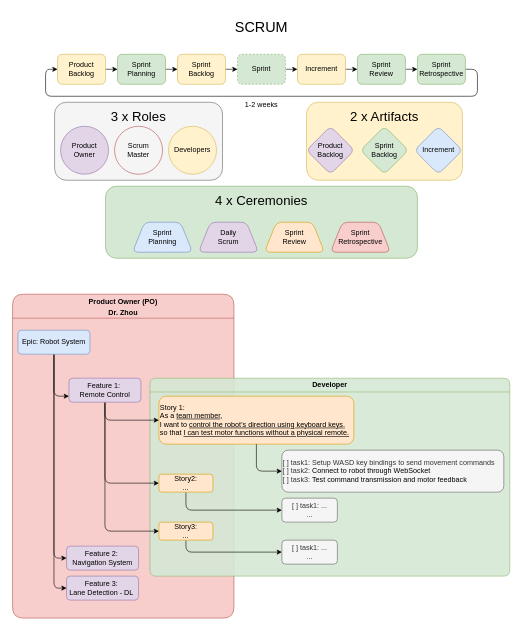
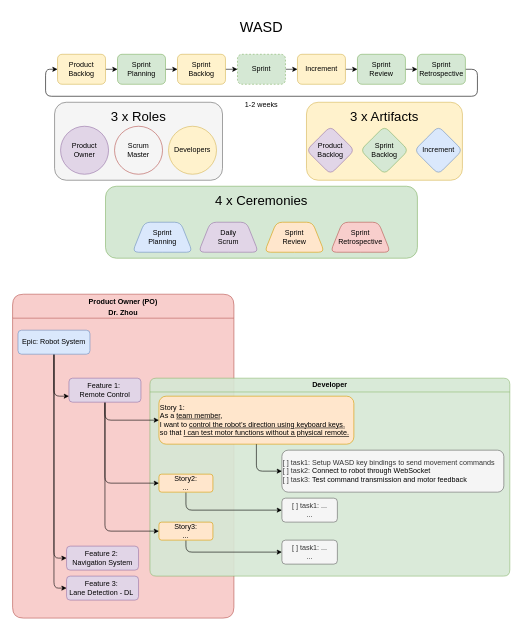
  <mxCell id="0" />
  <mxCell id="1" parent="0" />
- <mxCell id="2" value="&lt;font style=&quot;font-size: 24px;&quot;&gt;SCRUM&lt;/font&gt;" style="rounded=1;whiteSpace=wrap;html=1;fillColor=none;strokeColor=none;labelBackgroundColor=none;" vertex="1" parent="1"><mxGeometry x="385" y="20" width="100" height="50" as="geometry" /></mxCell>
+ <mxCell id="2" value="&lt;font style=&quot;font-size: 24px;&quot;&gt;WASD&lt;/font&gt;" style="rounded=1;whiteSpace=wrap;html=1;fillColor=none;strokeColor=none;labelBackgroundColor=none;" vertex="1" parent="1"><mxGeometry x="385" y="20" width="100" height="50" as="geometry" /></mxCell>
  <mxCell id="3" value="" style="group;rounded=1;labelBackgroundColor=none;fillColor=#fff2cc;strokeColor=#d6b656;" connectable="0" vertex="1" parent="1"><mxGeometry x="510" y="170" width="260" height="130" as="geometry" /></mxCell>
  <mxCell id="4" value="Product&lt;div&gt;Backlog&lt;/div&gt;" style="rhombus;whiteSpace=wrap;html=1;rounded=1;labelBackgroundColor=none;fillColor=#e1d5e7;strokeColor=#9673a6;" vertex="1" parent="3"><mxGeometry y="40" width="80" height="80" as="geometry" /></mxCell>
- <mxCell id="5" value="&lt;font style=&quot;font-size: 22px;&quot;&gt;2 x Artifacts&lt;/font&gt;" style="rounded=1;whiteSpace=wrap;html=1;fillColor=none;strokeColor=none;labelBackgroundColor=none;" vertex="1" parent="3"><mxGeometry x="60" width="140" height="50" as="geometry" /></mxCell>
+ <mxCell id="5" value="&lt;font style=&quot;font-size: 22px;&quot;&gt;3 x Artifacts&lt;/font&gt;" style="rounded=1;whiteSpace=wrap;html=1;fillColor=none;strokeColor=none;labelBackgroundColor=none;" vertex="1" parent="3"><mxGeometry x="60" width="140" height="50" as="geometry" /></mxCell>
  <mxCell id="6" value="Sprint&lt;div&gt;Backlog&lt;/div&gt;" style="rhombus;whiteSpace=wrap;html=1;rounded=1;labelBackgroundColor=none;fillColor=#d5e8d4;strokeColor=#82b366;" vertex="1" parent="3"><mxGeometry x="90" y="40" width="80" height="80" as="geometry" /></mxCell>
  <mxCell id="7" value="Increment" style="rhombus;whiteSpace=wrap;html=1;rounded=1;labelBackgroundColor=none;fillColor=#dae8fc;strokeColor=#6c8ebf;" vertex="1" parent="3"><mxGeometry x="180" y="40" width="80" height="80" as="geometry" /></mxCell>
  <mxCell id="8" value="" style="group;labelBackgroundColor=none;fillColor=#d5e8d4;strokeColor=#82b366;rounded=1;" connectable="0" vertex="1" parent="1"><mxGeometry x="174.95" y="310" width="520" height="120" as="geometry" /></mxCell>
  <mxCell id="9" value="Sprint&lt;div&gt;Planning&lt;/div&gt;" style="shape=trapezoid;perimeter=trapezoidPerimeter;whiteSpace=wrap;html=1;fixedSize=1;rounded=1;labelBackgroundColor=none;fillColor=#dae8fc;strokeColor=#6c8ebf;" vertex="1" parent="8"><mxGeometry x="45" y="60" width="100" height="50" as="geometry" /></mxCell>
  <mxCell id="10" value="&lt;font style=&quot;font-size: 22px;&quot;&gt;4 x Ceremonies&lt;/font&gt;" style="rounded=1;whiteSpace=wrap;html=1;fillColor=none;strokeColor=none;labelBackgroundColor=none;" vertex="1" parent="8"><mxGeometry x="165" width="190" height="50" as="geometry" /></mxCell>
  <mxCell id="11" value="Daily&lt;div&gt;Scrum&lt;/div&gt;" style="shape=trapezoid;perimeter=trapezoidPerimeter;whiteSpace=wrap;html=1;fixedSize=1;rounded=1;labelBackgroundColor=none;fillColor=#e1d5e7;strokeColor=#9673a6;" vertex="1" parent="8"><mxGeometry x="155" y="60" width="100" height="50" as="geometry" /></mxCell>
  <mxCell id="12" value="Sprint&lt;div&gt;Review&lt;/div&gt;" style="shape=trapezoid;perimeter=trapezoidPerimeter;whiteSpace=wrap;html=1;fixedSize=1;rounded=1;labelBackgroundColor=none;fillColor=#ffe6cc;strokeColor=#d79b00;" vertex="1" parent="8"><mxGeometry x="265" y="60" width="100" height="50" as="geometry" /></mxCell>
  <mxCell id="13" value="Sprint&lt;div&gt;Retrospective&lt;/div&gt;" style="shape=trapezoid;perimeter=trapezoidPerimeter;whiteSpace=wrap;html=1;fixedSize=1;rounded=1;labelBackgroundColor=none;fillColor=#f8cecc;strokeColor=#b85450;" vertex="1" parent="8"><mxGeometry x="375" y="60" width="100" height="50" as="geometry" /></mxCell>
  <mxCell id="14" value="" style="group;labelBackgroundColor=none;rounded=1;" connectable="0" vertex="1" parent="1"><mxGeometry x="74.95" y="90" width="720" height="100" as="geometry" /></mxCell>
  <mxCell id="15" style="edgeStyle=orthogonalEdgeStyle;rounded=1;orthogonalLoop=1;jettySize=auto;html=1;exitX=1;exitY=0.5;exitDx=0;exitDy=0;entryX=0;entryY=0.5;entryDx=0;entryDy=0;labelBackgroundColor=none;fontColor=default;" edge="1" parent="14" source="16" target="18"><mxGeometry relative="1" as="geometry" /></mxCell>
  <mxCell id="16" value="Product Backlog" style="rounded=1;whiteSpace=wrap;html=1;labelBackgroundColor=none;fillColor=#fff2cc;strokeColor=#d6b656;" vertex="1" parent="14"><mxGeometry x="20" width="80" height="50" as="geometry" /></mxCell>
  <mxCell id="17" style="edgeStyle=orthogonalEdgeStyle;rounded=1;orthogonalLoop=1;jettySize=auto;html=1;exitX=1;exitY=0.5;exitDx=0;exitDy=0;entryX=0;entryY=0.5;entryDx=0;entryDy=0;labelBackgroundColor=none;fontColor=default;" edge="1" parent="14" source="18" target="20"><mxGeometry relative="1" as="geometry" /></mxCell>
  <mxCell id="18" value="Sprint Planning" style="rounded=1;whiteSpace=wrap;html=1;labelBackgroundColor=none;fillColor=#d5e8d4;strokeColor=#82b366;" vertex="1" parent="14"><mxGeometry x="120.0" width="80" height="50" as="geometry" /></mxCell>
  <mxCell id="19" style="edgeStyle=orthogonalEdgeStyle;rounded=1;orthogonalLoop=1;jettySize=auto;html=1;exitX=1;exitY=0.5;exitDx=0;exitDy=0;entryX=0;entryY=0.5;entryDx=0;entryDy=0;labelBackgroundColor=none;fontColor=default;" edge="1" parent="14" source="20" target="22"><mxGeometry relative="1" as="geometry" /></mxCell>
  <mxCell id="20" value="Sprint&lt;div&gt;Backlog&lt;/div&gt;" style="rounded=1;whiteSpace=wrap;html=1;labelBackgroundColor=none;fillColor=#fff2cc;strokeColor=#d6b656;" vertex="1" parent="14"><mxGeometry x="220" width="80" height="50" as="geometry" /></mxCell>
  <mxCell id="21" style="edgeStyle=orthogonalEdgeStyle;rounded=1;orthogonalLoop=1;jettySize=auto;html=1;exitX=1;exitY=0.5;exitDx=0;exitDy=0;entryX=0;entryY=0.5;entryDx=0;entryDy=0;labelBackgroundColor=none;fontColor=default;" edge="1" parent="14" source="22" target="24"><mxGeometry relative="1" as="geometry" /></mxCell>
  <mxCell id="22" value="Sprint" style="rounded=1;whiteSpace=wrap;html=1;labelBackgroundColor=none;fillColor=#d5e8d4;strokeColor=#82b366;dashed=1;" vertex="1" parent="14"><mxGeometry x="320" width="80" height="50" as="geometry" /></mxCell>
  <mxCell id="23" style="edgeStyle=orthogonalEdgeStyle;rounded=1;orthogonalLoop=1;jettySize=auto;html=1;exitX=1;exitY=0.5;exitDx=0;exitDy=0;entryX=0;entryY=0.5;entryDx=0;entryDy=0;labelBackgroundColor=none;fontColor=default;" edge="1" parent="14" source="24" target="26"><mxGeometry relative="1" as="geometry" /></mxCell>
  <mxCell id="24" value="Increment" style="rounded=1;whiteSpace=wrap;html=1;labelBackgroundColor=none;fillColor=#fff2cc;strokeColor=#d6b656;" vertex="1" parent="14"><mxGeometry x="420" width="80" height="50" as="geometry" /></mxCell>
  <mxCell id="25" style="edgeStyle=orthogonalEdgeStyle;rounded=1;orthogonalLoop=1;jettySize=auto;html=1;exitX=1;exitY=0.5;exitDx=0;exitDy=0;entryX=0;entryY=0.5;entryDx=0;entryDy=0;labelBackgroundColor=none;fontColor=default;" edge="1" parent="14" source="26" target="29"><mxGeometry relative="1" as="geometry" /></mxCell>
  <mxCell id="26" value="Sprint&lt;div&gt;Review&lt;/div&gt;" style="rounded=1;whiteSpace=wrap;html=1;labelBackgroundColor=none;fillColor=#d5e8d4;strokeColor=#82b366;" vertex="1" parent="14"><mxGeometry x="520" width="80" height="50" as="geometry" /></mxCell>
  <mxCell id="27" value="1-2 weeks" style="rounded=1;whiteSpace=wrap;html=1;fillColor=none;strokeColor=none;labelBackgroundColor=none;" vertex="1" parent="14"><mxGeometry x="325.05" y="70" width="70" height="30" as="geometry" /></mxCell>
  <mxCell id="28" style="edgeStyle=orthogonalEdgeStyle;rounded=1;orthogonalLoop=1;jettySize=auto;html=1;exitX=1;exitY=0.5;exitDx=0;exitDy=0;entryX=0;entryY=0.5;entryDx=0;entryDy=0;labelBackgroundColor=none;fontColor=default;" edge="1" parent="14" source="29" target="16"><mxGeometry relative="1" as="geometry"><Array as="points"><mxPoint x="720" y="25" /><mxPoint x="720" y="70" /><mxPoint y="70" /><mxPoint y="25" /></Array></mxGeometry></mxCell>
  <mxCell id="29" value="Sprint&lt;div&gt;Retrospective&lt;/div&gt;" style="rounded=1;whiteSpace=wrap;html=1;labelBackgroundColor=none;fillColor=#d5e8d4;strokeColor=#82b366;" vertex="1" parent="14"><mxGeometry x="620" width="80" height="50" as="geometry" /></mxCell>
  <mxCell id="30" value="" style="group" connectable="0" vertex="1" parent="1"><mxGeometry x="90" y="170" width="280" height="130" as="geometry" /></mxCell>
  <mxCell id="31" value="" style="group;rounded=1;labelBackgroundColor=none;fillColor=#f5f5f5;fontColor=#333333;strokeColor=#666666;container=0;" connectable="0" vertex="1" parent="30"><mxGeometry width="280" height="130" as="geometry" /></mxCell>
  <mxCell id="32" value="Product Owner" style="ellipse;whiteSpace=wrap;html=1;rounded=1;labelBackgroundColor=none;fillColor=#e1d5e7;strokeColor=#9673a6;" vertex="1" parent="30"><mxGeometry x="10" y="40" width="80" height="80" as="geometry" /></mxCell>
  <mxCell id="33" value="Scrum&lt;div&gt;Master&lt;/div&gt;" style="ellipse;whiteSpace=wrap;html=1;rounded=1;labelBackgroundColor=none;fillColor=#f5f5f5;strokeColor=#b85450;" vertex="1" parent="30"><mxGeometry x="100" y="40" width="80" height="80" as="geometry" /></mxCell>
  <mxCell id="34" value="Developers" style="ellipse;whiteSpace=wrap;html=1;rounded=1;labelBackgroundColor=none;fillColor=#fff2cc;strokeColor=#d6b656;" vertex="1" parent="30"><mxGeometry x="190" y="40" width="80" height="80" as="geometry" /></mxCell>
  <mxCell id="35" value="&lt;font style=&quot;font-size: 22px;&quot;&gt;3 x Roles&lt;/font&gt;" style="rounded=1;whiteSpace=wrap;html=1;fillColor=none;strokeColor=none;labelBackgroundColor=none;" vertex="1" parent="30"><mxGeometry x="90" width="100" height="50" as="geometry" /></mxCell>
  <mxCell id="36" value="" style="group" connectable="0" vertex="1" parent="1"><mxGeometry x="20" y="490" width="829" height="540" as="geometry" /></mxCell>
  <mxCell id="37" value="&lt;table&gt;&lt;tbody&gt;&lt;tr&gt;&lt;td data-col-size=&quot;sm&quot; data-end=&quot;545&quot; data-start=&quot;520&quot;&gt;&lt;strong data-end=&quot;544&quot; data-start=&quot;522&quot;&gt;Product Owner (PO)&lt;/strong&gt;&lt;/td&gt;&lt;/tr&gt;&lt;/tbody&gt;&lt;/table&gt;Dr. Zhou" style="swimlane;whiteSpace=wrap;html=1;rounded=1;fillColor=#f8cecc;strokeColor=#b85450;glass=0;swimlaneFillColor=light-dark(#f8cecc, #ededed);container=0;startSize=40;" vertex="1" parent="36"><mxGeometry width="369" height="540" as="geometry"><mxRectangle x="10" y="990" width="60" height="30" as="alternateBounds" /></mxGeometry></mxCell>
  <mxCell id="38" value="Feature 2:&amp;nbsp;&lt;div&gt;Navigation System&lt;/div&gt;" style="rounded=1;whiteSpace=wrap;html=1;labelBackgroundColor=none;fillColor=#e1d5e7;strokeColor=#9673a6;" vertex="1" parent="37"><mxGeometry x="90" y="420" width="120" height="40" as="geometry" /></mxCell>
  <mxCell id="39" value="Feature 3:&amp;nbsp;&lt;div&gt;Lane Detection - DL&lt;span style=&quot;background-color: transparent; color: light-dark(rgb(0, 0, 0), rgb(255, 255, 255));&quot;&gt;&amp;nbsp;&lt;/span&gt;&lt;/div&gt;" style="rounded=1;whiteSpace=wrap;html=1;labelBackgroundColor=none;fillColor=#e1d5e7;strokeColor=#9673a6;" vertex="1" parent="37"><mxGeometry x="90" y="470" width="120" height="40" as="geometry" /></mxCell>
  <mxCell id="40" value="Developer" style="swimlane;whiteSpace=wrap;html=1;rounded=1;fillColor=#d5e8d4;strokeColor=#82b366;glass=0;backgroundOutline=0;fillStyle=auto;swimlaneLine=1;arcSize=15;swimlaneFillColor=light-dark(#d6e8d5, #ededed);connectable=1;allowArrows=1;container=0;opacity=90;" vertex="1" parent="36"><mxGeometry x="229" y="140" width="600" height="330" as="geometry"><mxRectangle x="230" y="1090" width="100" height="30" as="alternateBounds" /></mxGeometry></mxCell>
  <mxCell id="41" style="edgeStyle=orthogonalEdgeStyle;rounded=1;orthogonalLoop=1;jettySize=auto;html=1;exitX=0.5;exitY=1;exitDx=0;exitDy=0;entryX=0;entryY=0.5;entryDx=0;entryDy=0;" edge="1" parent="40" source="42" target="49"><mxGeometry relative="1" as="geometry" /></mxCell>
  <mxCell id="42" value="Story3:&lt;div&gt;...&lt;/div&gt;" style="rounded=1;whiteSpace=wrap;html=1;aspect=fixed;labelBackgroundColor=none;fillColor=#ffe6cc;strokeColor=#d79b00;" vertex="1" parent="40"><mxGeometry x="15" y="240" width="90" height="30" as="geometry" /></mxCell>
  <mxCell id="43" style="edgeStyle=orthogonalEdgeStyle;rounded=1;orthogonalLoop=1;jettySize=auto;html=1;exitX=0.5;exitY=1;exitDx=0;exitDy=0;entryX=0;entryY=0.5;entryDx=0;entryDy=0;" edge="1" parent="40" source="44" target="48"><mxGeometry relative="1" as="geometry" /></mxCell>
  <mxCell id="44" value="Story2:&lt;div&gt;...&lt;/div&gt;" style="rounded=1;whiteSpace=wrap;html=1;aspect=fixed;labelBackgroundColor=none;fillColor=#ffe6cc;strokeColor=#d79b00;" vertex="1" parent="40"><mxGeometry x="15" y="160" width="90" height="30" as="geometry" /></mxCell>
  <mxCell id="45" value="Story 1:&amp;nbsp;&lt;div&gt;&lt;div&gt;As a &lt;u&gt;team member&lt;/u&gt;,&lt;/div&gt;&lt;div&gt;I want to &lt;u&gt;control the robot’s direction using keyboard keys,&lt;/u&gt;&lt;/div&gt;&lt;div&gt;so that &lt;u&gt;I can test motor functions without a physical remote.&lt;/u&gt;&lt;/div&gt;&lt;/div&gt;" style="rounded=1;whiteSpace=wrap;html=1;labelBackgroundColor=none;align=left;fillColor=#ffe6cc;strokeColor=#d79b00;" vertex="1" parent="40"><mxGeometry x="15" y="30" width="325" height="80" as="geometry" /></mxCell>
  <mxCell id="46" value="[ ] task1:&amp;nbsp;&lt;span style=&quot;background-color: transparent;&quot;&gt;Setup WASD key bindings to send movement commands&lt;/span&gt;&lt;div&gt;[ ] task2:&amp;nbsp;&lt;span style=&quot;background-color: transparent; color: light-dark(rgb(0, 0, 0), rgb(255, 255, 255));&quot;&gt;Connect to robot through WebSocket&lt;/span&gt;&lt;/div&gt;&lt;div&gt;[ ] task3:&amp;nbsp;&lt;span style=&quot;background-color: transparent; color: light-dark(rgb(0, 0, 0), rgb(255, 255, 255));&quot;&gt;Test command transmission and motor feedback&lt;/span&gt;&lt;/div&gt;" style="whiteSpace=wrap;html=1;rounded=1;labelBackgroundColor=none;align=left;fillColor=#f5f5f5;fontColor=#333333;strokeColor=#666666;" vertex="1" parent="40"><mxGeometry x="220" y="120" width="370" height="70" as="geometry" /></mxCell>
  <mxCell id="47" value="" style="edgeStyle=orthogonalEdgeStyle;rounded=1;orthogonalLoop=1;jettySize=auto;html=1;entryX=0;entryY=0.5;entryDx=0;entryDy=0;" edge="1" parent="40" source="45" target="46"><mxGeometry relative="1" as="geometry" /></mxCell>
  <mxCell id="48" value="&lt;span style=&quot;text-align: left;&quot;&gt;[ ] task1: ...&lt;/span&gt;&lt;div&gt;&lt;span style=&quot;text-align: left;&quot;&gt;...&lt;/span&gt;&lt;/div&gt;" style="whiteSpace=wrap;html=1;rounded=1;fillColor=#f5f5f5;fontColor=#333333;strokeColor=#666666;" vertex="1" parent="40"><mxGeometry x="220" y="200" width="92.5" height="40" as="geometry" /></mxCell>
  <mxCell id="49" value="&lt;span style=&quot;text-align: left;&quot;&gt;[ ] task1: ...&lt;/span&gt;&lt;div&gt;&lt;span style=&quot;text-align: left;&quot;&gt;...&lt;/span&gt;&lt;/div&gt;" style="whiteSpace=wrap;html=1;rounded=1;fillColor=#f5f5f5;fontColor=#333333;strokeColor=#666666;" vertex="1" parent="40"><mxGeometry x="220" y="270" width="92.5" height="40" as="geometry" /></mxCell>
  <mxCell id="50" style="edgeStyle=elbowEdgeStyle;rounded=1;orthogonalLoop=1;jettySize=auto;html=1;exitX=0.5;exitY=1;exitDx=0;exitDy=0;entryX=0;entryY=0.5;entryDx=0;entryDy=0;labelBackgroundColor=none;fontColor=default;" edge="1" parent="36" source="53" target="45"><mxGeometry relative="1" as="geometry"><Array as="points"><mxPoint x="154" y="220" /></Array></mxGeometry></mxCell>
  <mxCell id="51" style="edgeStyle=elbowEdgeStyle;rounded=1;orthogonalLoop=1;jettySize=auto;html=1;exitX=0.5;exitY=1;exitDx=0;exitDy=0;entryX=0;entryY=0.5;entryDx=0;entryDy=0;labelBackgroundColor=none;fontColor=default;" edge="1" parent="36" source="53" target="44"><mxGeometry relative="1" as="geometry"><Array as="points"><mxPoint x="154" y="240" /></Array></mxGeometry></mxCell>
  <mxCell id="52" style="edgeStyle=elbowEdgeStyle;rounded=1;orthogonalLoop=1;jettySize=auto;html=1;exitX=0.5;exitY=1;exitDx=0;exitDy=0;entryX=0;entryY=0.5;entryDx=0;entryDy=0;labelBackgroundColor=none;fontColor=default;" edge="1" parent="36" source="53" target="42"><mxGeometry relative="1" as="geometry"><Array as="points"><mxPoint x="154" y="240" /></Array></mxGeometry></mxCell>
  <mxCell id="53" value="Feature 1:&amp;nbsp;&lt;div&gt;Remote Control&lt;/div&gt;" style="rounded=1;whiteSpace=wrap;html=1;labelBackgroundColor=none;fillColor=#e1d5e7;strokeColor=#9673a6;" vertex="1" parent="36"><mxGeometry x="94" y="140" width="120" height="40" as="geometry" /></mxCell>
  <mxCell id="54" style="edgeStyle=elbowEdgeStyle;rounded=1;orthogonalLoop=1;jettySize=auto;html=1;labelBackgroundColor=none;fontColor=default;exitX=0.5;exitY=1;exitDx=0;exitDy=0;" edge="1" parent="36" source="57" target="53"><mxGeometry relative="1" as="geometry"><Array as="points"><mxPoint x="69" y="170" /></Array></mxGeometry></mxCell>
  <mxCell id="55" style="edgeStyle=elbowEdgeStyle;rounded=1;orthogonalLoop=1;jettySize=auto;html=1;exitX=0.5;exitY=1;exitDx=0;exitDy=0;entryX=0;entryY=0.5;entryDx=0;entryDy=0;labelBackgroundColor=none;fontColor=default;" edge="1" parent="36" source="57" target="38"><mxGeometry relative="1" as="geometry"><Array as="points"><mxPoint x="69" y="200" /></Array></mxGeometry></mxCell>
  <mxCell id="56" style="edgeStyle=elbowEdgeStyle;rounded=1;orthogonalLoop=1;jettySize=auto;html=1;exitX=0.5;exitY=1;exitDx=0;exitDy=0;entryX=0;entryY=0.5;entryDx=0;entryDy=0;labelBackgroundColor=none;fontColor=default;" edge="1" parent="36" source="57" target="39"><mxGeometry relative="1" as="geometry"><Array as="points"><mxPoint x="69" y="240" /></Array></mxGeometry></mxCell>
  <mxCell id="57" value="&lt;div&gt;Epic: Robot System&lt;/div&gt;" style="rounded=1;whiteSpace=wrap;html=1;labelBackgroundColor=none;fillColor=#dae8fc;strokeColor=#6c8ebf;" vertex="1" parent="36"><mxGeometry x="9" y="60" width="120" height="40" as="geometry" /></mxCell>
